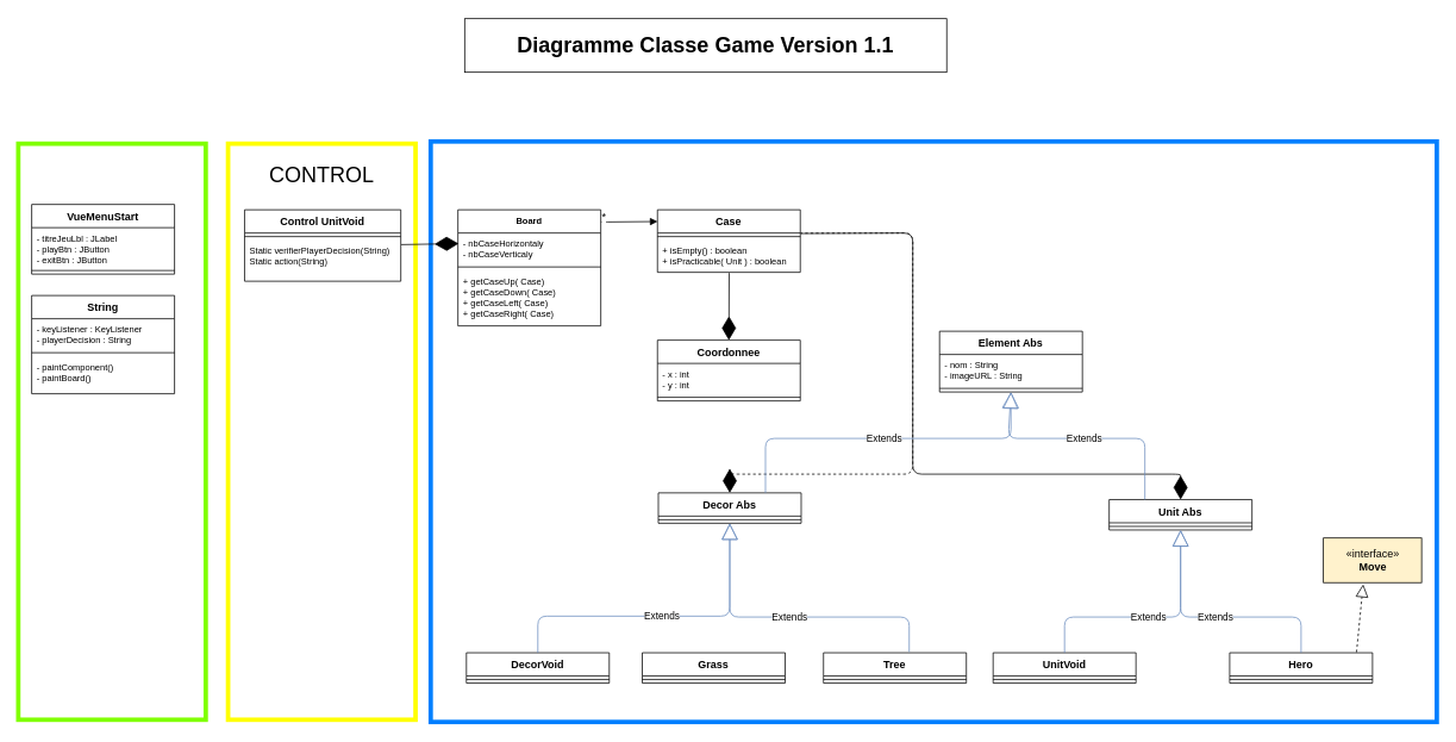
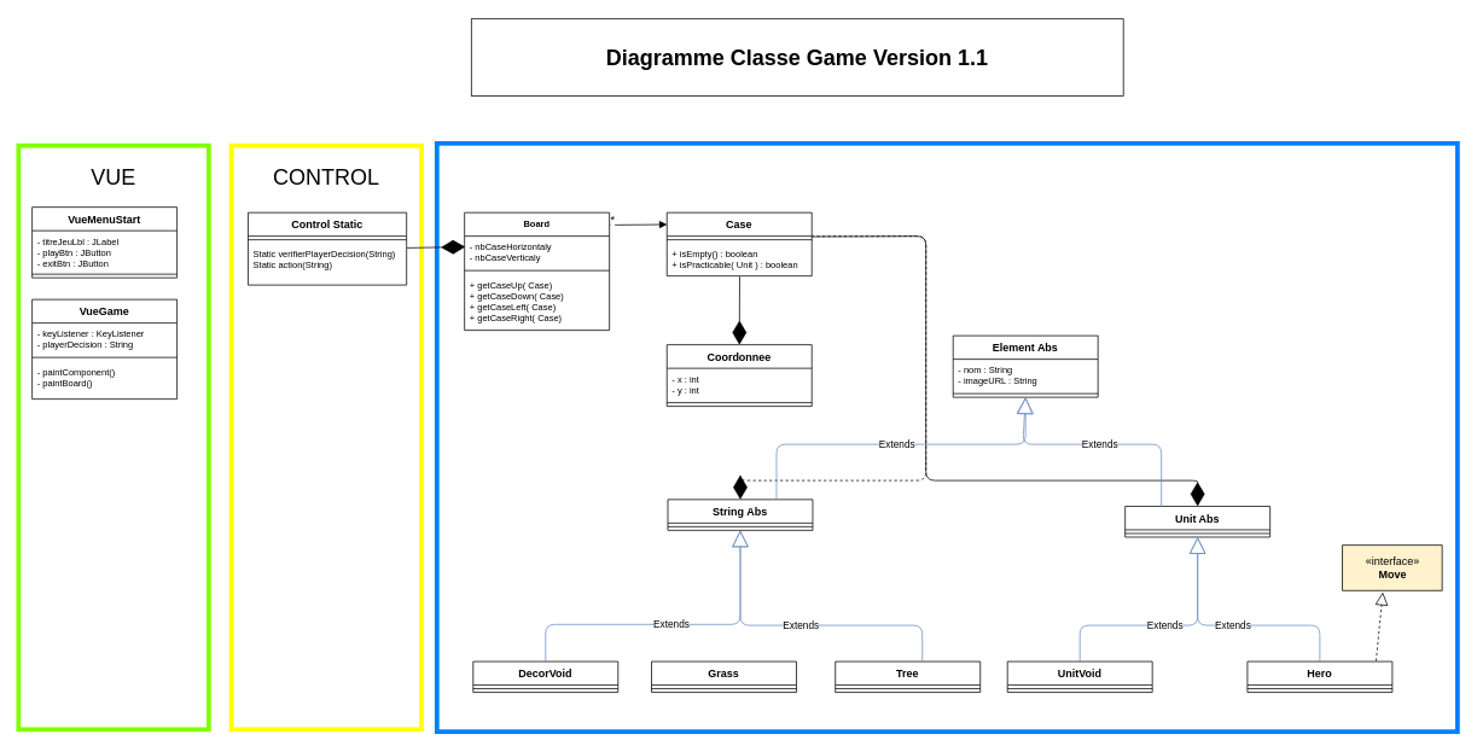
  <mxCell id="0" />
  <mxCell id="1" parent="0" />
  <mxCell id="2" value="" style="rounded=0;whiteSpace=wrap;html=1;strokeColor=#007FFF;strokeWidth=5;" parent="1" vertex="1"><mxGeometry x="482" y="157.5" width="1127" height="650" as="geometry" /></mxCell>
  <mxCell id="3" value="" style="rounded=0;whiteSpace=wrap;html=1;strokeColor=#FFFF00;strokeWidth=5;" parent="1" vertex="1"><mxGeometry x="255" y="160" width="210" height="645" as="geometry" /></mxCell>
  <mxCell id="4" value="" style="rounded=0;whiteSpace=wrap;html=1;strokeColor=#80FF00;strokeWidth=5;" parent="1" vertex="1"><mxGeometry x="20" y="160" width="210" height="645" as="geometry" /></mxCell>
- <mxCell id="5" value="&lt;font style=&quot;font-size: 24px&quot;&gt;&lt;b&gt;Diagramme Classe Game Version 1.1&lt;/b&gt;&lt;/font&gt;" style="rounded=0;whiteSpace=wrap;html=1;" parent="1" vertex="1"><mxGeometry x="520" y="20" width="540" height="60" as="geometry" /></mxCell>
- <mxCell id="6" value="Decor Abs" style="swimlane;fontStyle=1;align=center;verticalAlign=top;childLayout=stackLayout;horizontal=1;startSize=26;horizontalStack=0;resizeParent=1;resizeParentMax=0;resizeLast=0;collapsible=1;marginBottom=0;" parent="1" vertex="1"><mxGeometry x="737" y="551" width="160" height="34" as="geometry" /></mxCell>
+ <mxCell id="5" value="&lt;font style=&quot;font-size: 24px&quot;&gt;&lt;b&gt;Diagramme Classe Game Version 1.1&lt;/b&gt;&lt;/font&gt;" style="rounded=0;whiteSpace=wrap;html=1;" parent="1" vertex="1"><mxGeometry x="520" y="20" width="720" height="85" as="geometry" /></mxCell>
+ <mxCell id="6" value="String Abs" style="swimlane;fontStyle=1;align=center;verticalAlign=top;childLayout=stackLayout;horizontal=1;startSize=26;horizontalStack=0;resizeParent=1;resizeParentMax=0;resizeLast=0;collapsible=1;marginBottom=0;" parent="1" vertex="1"><mxGeometry x="737" y="551" width="160" height="34" as="geometry" /></mxCell>
  <mxCell id="7" value="" style="line;strokeWidth=1;fillColor=none;align=left;verticalAlign=middle;spacingTop=-1;spacingLeft=3;spacingRight=3;rotatable=0;labelPosition=right;points=[];portConstraint=eastwest;" parent="6" vertex="1"><mxGeometry y="26" width="160" height="8" as="geometry" /></mxCell>
  <mxCell id="8" value="Unit Abs" style="swimlane;fontStyle=1;align=center;verticalAlign=top;childLayout=stackLayout;horizontal=1;startSize=26;horizontalStack=0;resizeParent=1;resizeParentMax=0;resizeLast=0;collapsible=1;marginBottom=0;" parent="1" vertex="1"><mxGeometry x="1242" y="558.5" width="160" height="34" as="geometry" /></mxCell>
  <mxCell id="9" value="" style="line;strokeWidth=1;fillColor=none;align=left;verticalAlign=middle;spacingTop=-1;spacingLeft=3;spacingRight=3;rotatable=0;labelPosition=right;points=[];portConstraint=eastwest;" parent="8" vertex="1"><mxGeometry y="26" width="160" height="8" as="geometry" /></mxCell>
- <mxCell id="10" value="Control UnitVoid" style="swimlane;fontStyle=1;align=center;verticalAlign=top;childLayout=stackLayout;horizontal=1;startSize=26;horizontalStack=0;resizeParent=1;resizeParentMax=0;resizeLast=0;collapsible=1;marginBottom=0;" parent="1" vertex="1"><mxGeometry x="273.5" y="234" width="175" height="80" as="geometry" /></mxCell>
+ <mxCell id="10" value="Control Static" style="swimlane;fontStyle=1;align=center;verticalAlign=top;childLayout=stackLayout;horizontal=1;startSize=26;horizontalStack=0;resizeParent=1;resizeParentMax=0;resizeLast=0;collapsible=1;marginBottom=0;" parent="1" vertex="1"><mxGeometry x="273.5" y="234" width="175" height="80" as="geometry" /></mxCell>
  <mxCell id="11" value="" style="line;strokeWidth=1;fillColor=none;align=left;verticalAlign=middle;spacingTop=-1;spacingLeft=3;spacingRight=3;rotatable=0;labelPosition=right;points=[];portConstraint=eastwest;" parent="10" vertex="1"><mxGeometry y="26" width="175" height="8" as="geometry" /></mxCell>
  <mxCell id="12" value="Static verifierPlayerDecision(String)&#10;Static action(String)" style="text;strokeColor=none;fillColor=none;align=left;verticalAlign=top;spacingLeft=4;spacingRight=4;overflow=hidden;rotatable=0;points=[[0,0.5],[1,0.5]];portConstraint=eastwest;fontSize=10;" parent="10" vertex="1"><mxGeometry y="34" width="175" height="46" as="geometry" /></mxCell>
- <mxCell id="13" value="String" style="swimlane;fontStyle=1;align=center;verticalAlign=top;childLayout=stackLayout;horizontal=1;startSize=26;horizontalStack=0;resizeParent=1;resizeParentMax=0;resizeLast=0;collapsible=1;marginBottom=0;fontSize=12;" parent="1" vertex="1"><mxGeometry x="35" y="330" width="160" height="110" as="geometry" /></mxCell>
+ <mxCell id="13" value="VueGame" style="swimlane;fontStyle=1;align=center;verticalAlign=top;childLayout=stackLayout;horizontal=1;startSize=26;horizontalStack=0;resizeParent=1;resizeParentMax=0;resizeLast=0;collapsible=1;marginBottom=0;fontSize=12;" parent="1" vertex="1"><mxGeometry x="35" y="330" width="160" height="110" as="geometry" /></mxCell>
  <mxCell id="14" value="- keyListener : KeyListener&#10;- playerDecision : String" style="text;strokeColor=none;fillColor=none;align=left;verticalAlign=top;spacingLeft=4;spacingRight=4;overflow=hidden;rotatable=0;points=[[0,0.5],[1,0.5]];portConstraint=eastwest;fontSize=10;" parent="13" vertex="1"><mxGeometry y="26" width="160" height="34" as="geometry" /></mxCell>
  <mxCell id="15" value="" style="line;strokeWidth=1;fillColor=none;align=left;verticalAlign=middle;spacingTop=-1;spacingLeft=3;spacingRight=3;rotatable=0;labelPosition=right;points=[];portConstraint=eastwest;" parent="13" vertex="1"><mxGeometry y="60" width="160" height="8" as="geometry" /></mxCell>
  <mxCell id="16" value="- paintComponent()&#10;- paintBoard()" style="text;strokeColor=none;fillColor=none;align=left;verticalAlign=top;spacingLeft=4;spacingRight=4;overflow=hidden;rotatable=0;points=[[0,0.5],[1,0.5]];portConstraint=eastwest;fontSize=10;" parent="13" vertex="1"><mxGeometry y="68" width="160" height="42" as="geometry" /></mxCell>
  <mxCell id="17" value="Hero" style="swimlane;fontStyle=1;align=center;verticalAlign=top;childLayout=stackLayout;horizontal=1;startSize=26;horizontalStack=0;resizeParent=1;resizeParentMax=0;resizeLast=0;collapsible=1;marginBottom=0;" parent="1" vertex="1"><mxGeometry x="1377" y="730" width="160" height="34" as="geometry" /></mxCell>
  <mxCell id="18" value="" style="line;strokeWidth=1;fillColor=none;align=left;verticalAlign=middle;spacingTop=-1;spacingLeft=3;spacingRight=3;rotatable=0;labelPosition=right;points=[];portConstraint=eastwest;" parent="17" vertex="1"><mxGeometry y="26" width="160" height="8" as="geometry" /></mxCell>
  <mxCell id="19" value="Extends" style="endArrow=block;endSize=16;endFill=0;html=1;exitX=0.5;exitY=0;exitDx=0;exitDy=0;entryX=0.5;entryY=1;entryDx=0;entryDy=0;fillColor=#dae8fc;strokeColor=#6c8ebf;" parent="1" source="17" target="8" edge="1"><mxGeometry width="160" relative="1" as="geometry"><mxPoint x="0" y="840" as="sourcePoint" /><mxPoint x="1192" y="646" as="targetPoint" /><Array as="points"><mxPoint x="1457" y="690" /><mxPoint x="1322" y="690" /></Array></mxGeometry></mxCell>
  <mxCell id="20" value="«interface»&lt;br&gt;&lt;b&gt;Move&lt;/b&gt;" style="html=1;fillColor=#fff2cc;" parent="1" vertex="1"><mxGeometry x="1482" y="601.5" width="110" height="50" as="geometry" /></mxCell>
  <mxCell id="21" value="" style="endArrow=block;dashed=1;endFill=0;endSize=12;html=1;entryX=0.405;entryY=1.037;entryDx=0;entryDy=0;entryPerimeter=0;exitX=0.888;exitY=-0.018;exitDx=0;exitDy=0;exitPerimeter=0;" parent="1" source="17" target="20" edge="1"><mxGeometry width="160" relative="1" as="geometry"><mxPoint x="0" y="840" as="sourcePoint" /><mxPoint x="160" y="840" as="targetPoint" /></mxGeometry></mxCell>
  <mxCell id="22" value="Coordonnee" style="swimlane;fontStyle=1;align=center;verticalAlign=top;childLayout=stackLayout;horizontal=1;startSize=26;horizontalStack=0;resizeParent=1;resizeParentMax=0;resizeLast=0;collapsible=1;marginBottom=0;" parent="1" vertex="1"><mxGeometry x="736" y="380" width="160" height="68" as="geometry" /></mxCell>
  <mxCell id="23" value="- x : int&#10;- y : int" style="text;strokeColor=none;fillColor=none;align=left;verticalAlign=top;spacingLeft=4;spacingRight=4;overflow=hidden;rotatable=0;points=[[0,0.5],[1,0.5]];portConstraint=eastwest;fontSize=10;" parent="22" vertex="1"><mxGeometry y="26" width="160" height="34" as="geometry" /></mxCell>
  <mxCell id="24" value="" style="line;strokeWidth=1;fillColor=none;align=left;verticalAlign=middle;spacingTop=-1;spacingLeft=3;spacingRight=3;rotatable=0;labelPosition=right;points=[];portConstraint=eastwest;" parent="22" vertex="1"><mxGeometry y="60" width="160" height="8" as="geometry" /></mxCell>
  <mxCell id="25" value="Grass" style="swimlane;fontStyle=1;align=center;verticalAlign=top;childLayout=stackLayout;horizontal=1;startSize=26;horizontalStack=0;resizeParent=1;resizeParentMax=0;resizeLast=0;collapsible=1;marginBottom=0;" parent="1" vertex="1"><mxGeometry x="719" y="730" width="160" height="34" as="geometry" /></mxCell>
  <mxCell id="26" value="" style="line;strokeWidth=1;fillColor=none;align=left;verticalAlign=middle;spacingTop=-1;spacingLeft=3;spacingRight=3;rotatable=0;labelPosition=right;points=[];portConstraint=eastwest;" parent="25" vertex="1"><mxGeometry y="26" width="160" height="8" as="geometry" /></mxCell>
  <mxCell id="27" value="Tree" style="swimlane;fontStyle=1;align=center;verticalAlign=top;childLayout=stackLayout;horizontal=1;startSize=26;horizontalStack=0;resizeParent=1;resizeParentMax=0;resizeLast=0;collapsible=1;marginBottom=0;" parent="1" vertex="1"><mxGeometry x="922" y="730" width="160" height="34" as="geometry" /></mxCell>
  <mxCell id="28" value="" style="line;strokeWidth=1;fillColor=none;align=left;verticalAlign=middle;spacingTop=-1;spacingLeft=3;spacingRight=3;rotatable=0;labelPosition=right;points=[];portConstraint=eastwest;" parent="27" vertex="1"><mxGeometry y="26" width="160" height="8" as="geometry" /></mxCell>
  <mxCell id="29" value="Extends" style="endArrow=block;endSize=16;endFill=0;html=1;exitX=0.6;exitY=-0.025;exitDx=0;exitDy=0;exitPerimeter=0;entryX=0.5;entryY=1;entryDx=0;entryDy=0;fillColor=#dae8fc;strokeColor=#6c8ebf;" parent="1" source="27" target="6" edge="1"><mxGeometry width="160" relative="1" as="geometry"><mxPoint x="22" y="840" as="sourcePoint" /><mxPoint x="906.8" y="654.13" as="targetPoint" /><Array as="points"><mxPoint x="1018" y="690" /><mxPoint x="817" y="690" /></Array></mxGeometry></mxCell>
  <mxCell id="30" value="DecorVoid" style="swimlane;fontStyle=1;align=center;verticalAlign=top;childLayout=stackLayout;horizontal=1;startSize=26;horizontalStack=0;resizeParent=1;resizeParentMax=0;resizeLast=0;collapsible=1;marginBottom=0;" parent="1" vertex="1"><mxGeometry x="522" y="730" width="160" height="34" as="geometry" /></mxCell>
  <mxCell id="31" value="" style="line;strokeWidth=1;fillColor=none;align=left;verticalAlign=middle;spacingTop=-1;spacingLeft=3;spacingRight=3;rotatable=0;labelPosition=right;points=[];portConstraint=eastwest;" parent="30" vertex="1"><mxGeometry y="26" width="160" height="8" as="geometry" /></mxCell>
  <mxCell id="32" value="Extends" style="endArrow=block;endSize=16;endFill=0;html=1;entryX=0.5;entryY=1;entryDx=0;entryDy=0;exitX=0.5;exitY=0;exitDx=0;exitDy=0;fillColor=#dae8fc;strokeColor=#6c8ebf;" parent="1" source="30" target="6" edge="1"><mxGeometry width="160" relative="1" as="geometry"><mxPoint x="799" y="728.5" as="sourcePoint" /><mxPoint x="906.8" y="647.49" as="targetPoint" /><Array as="points"><mxPoint x="602" y="689" /><mxPoint x="817" y="689" /></Array></mxGeometry></mxCell>
  <mxCell id="33" value="" style="endArrow=diamondThin;endFill=1;endSize=24;html=1;entryX=0.5;entryY=0;entryDx=0;entryDy=0;exitX=1.005;exitY=0.379;exitDx=0;exitDy=0;exitPerimeter=0;" parent="1" source="52" target="8" edge="1"><mxGeometry width="160" relative="1" as="geometry"><mxPoint x="922" y="268" as="sourcePoint" /><mxPoint x="1112" y="490" as="targetPoint" /><Array as="points"><mxPoint x="1022" y="260" /><mxPoint x="1022" y="490" /><mxPoint x="1022" y="530" /><mxPoint x="1322" y="530" /></Array></mxGeometry></mxCell>
  <mxCell id="34" value="" style="endArrow=diamondThin;endFill=1;endSize=24;html=1;entryX=0.5;entryY=0;entryDx=0;entryDy=0;exitX=0.997;exitY=0.374;exitDx=0;exitDy=0;exitPerimeter=0;dashed=1;" parent="1" source="52" target="6" edge="1"><mxGeometry width="160" relative="1" as="geometry"><mxPoint x="774.64" y="490.15" as="sourcePoint" /><mxPoint x="182" y="840" as="targetPoint" /><Array as="points"><mxPoint x="1022" y="260" /><mxPoint x="1022" y="490" /><mxPoint x="1022" y="530" /><mxPoint x="817" y="530" /></Array></mxGeometry></mxCell>
  <mxCell id="35" value="" style="endArrow=block;endFill=1;html=1;edgeStyle=orthogonalEdgeStyle;align=left;verticalAlign=top;entryX=0.001;entryY=0.188;entryDx=0;entryDy=0;entryPerimeter=0;exitX=0.999;exitY=0.105;exitDx=0;exitDy=0;exitPerimeter=0;" parent="1" source="55" target="52" edge="1"><mxGeometry x="-1" relative="1" as="geometry"><mxPoint x="682" y="247" as="sourcePoint" /><mxPoint x="722" y="247" as="targetPoint" /><Array as="points"><mxPoint x="675" y="248" /></Array></mxGeometry></mxCell>
  <mxCell id="36" value="&lt;font style=&quot;font-size: 12px&quot;&gt;*&lt;/font&gt;" style="resizable=0;html=1;align=left;verticalAlign=bottom;labelBackgroundColor=#ffffff;fontSize=10;" parent="35" connectable="0" vertex="1"><mxGeometry x="-1" relative="1" as="geometry"><mxPoint x="-0.5" y="2.5" as="offset" /></mxGeometry></mxCell>
  <mxCell id="37" value="" style="endArrow=diamondThin;endFill=1;endSize=24;html=1;entryX=0.005;entryY=0.349;entryDx=0;entryDy=0;entryPerimeter=0;" parent="1" target="56" edge="1"><mxGeometry width="160" relative="1" as="geometry"><mxPoint x="449" y="273" as="sourcePoint" /><mxPoint x="502" y="273" as="targetPoint" /></mxGeometry></mxCell>
+ <mxCell id="38" value="&lt;font style=&quot;font-size: 24px&quot;&gt;VUE&lt;/font&gt;" style="text;html=1;strokeColor=none;fillColor=none;align=center;verticalAlign=middle;whiteSpace=wrap;rounded=0;" parent="1" vertex="1"><mxGeometry x="45" y="170" width="160" height="50" as="geometry" /></mxCell>
  <mxCell id="39" value="&lt;font style=&quot;font-size: 24px&quot;&gt;CONTROL&lt;/font&gt;" style="text;html=1;strokeColor=none;fillColor=none;align=center;verticalAlign=middle;whiteSpace=wrap;rounded=0;" parent="1" vertex="1"><mxGeometry x="280" y="170" width="160" height="50" as="geometry" /></mxCell>
  <mxCell id="40" value="" style="endArrow=diamondThin;endFill=1;endSize=24;html=1;entryX=0.5;entryY=0;entryDx=0;entryDy=0;exitX=0.502;exitY=1.02;exitDx=0;exitDy=0;exitPerimeter=0;" parent="1" source="54" target="22" edge="1"><mxGeometry width="160" relative="1" as="geometry"><mxPoint x="816" y="330" as="sourcePoint" /><mxPoint x="455" y="850" as="targetPoint" /></mxGeometry></mxCell>
  <mxCell id="41" value="VueMenuStart" style="swimlane;fontStyle=1;align=center;verticalAlign=top;childLayout=stackLayout;horizontal=1;startSize=26;horizontalStack=0;resizeParent=1;resizeParentMax=0;resizeLast=0;collapsible=1;marginBottom=0;" parent="1" vertex="1"><mxGeometry x="35" y="228" width="160" height="78" as="geometry" /></mxCell>
  <mxCell id="42" value="- titreJeuLbl : JLabel&#10;- playBtn : JButton&#10;- exitBtn : JButton" style="text;strokeColor=none;fillColor=none;align=left;verticalAlign=top;spacingLeft=4;spacingRight=4;overflow=hidden;rotatable=0;points=[[0,0.5],[1,0.5]];portConstraint=eastwest;fontSize=10;" parent="41" vertex="1"><mxGeometry y="26" width="160" height="44" as="geometry" /></mxCell>
  <mxCell id="43" value="" style="line;strokeWidth=1;fillColor=none;align=left;verticalAlign=middle;spacingTop=-1;spacingLeft=3;spacingRight=3;rotatable=0;labelPosition=right;points=[];portConstraint=eastwest;" parent="41" vertex="1"><mxGeometry y="70" width="160" height="8" as="geometry" /></mxCell>
  <mxCell id="44" value="UnitVoid" style="swimlane;fontStyle=1;align=center;verticalAlign=top;childLayout=stackLayout;horizontal=1;startSize=26;horizontalStack=0;resizeParent=1;resizeParentMax=0;resizeLast=0;collapsible=1;marginBottom=0;" parent="1" vertex="1"><mxGeometry x="1112" y="730" width="160" height="34" as="geometry" /></mxCell>
  <mxCell id="45" value="" style="line;strokeWidth=1;fillColor=none;align=left;verticalAlign=middle;spacingTop=-1;spacingLeft=3;spacingRight=3;rotatable=0;labelPosition=right;points=[];portConstraint=eastwest;" parent="44" vertex="1"><mxGeometry y="26" width="160" height="8" as="geometry" /></mxCell>
  <mxCell id="46" value="Extends" style="endArrow=block;endSize=16;endFill=0;html=1;entryX=0.5;entryY=1;entryDx=0;entryDy=0;exitX=0.5;exitY=0;exitDx=0;exitDy=0;fillColor=#dae8fc;strokeColor=#6c8ebf;" parent="1" source="44" target="8" edge="1"><mxGeometry width="160" relative="1" as="geometry"><mxPoint x="22" y="830" as="sourcePoint" /><mxPoint x="182" y="830" as="targetPoint" /><Array as="points"><mxPoint x="1192" y="690" /><mxPoint x="1322" y="690" /></Array></mxGeometry></mxCell>
  <mxCell id="47" value="Element Abs" style="swimlane;fontStyle=1;align=center;verticalAlign=top;childLayout=stackLayout;horizontal=1;startSize=26;horizontalStack=0;resizeParent=1;resizeParentMax=0;resizeLast=0;collapsible=1;marginBottom=0;" parent="1" vertex="1"><mxGeometry x="1052" y="370" width="160" height="68" as="geometry" /></mxCell>
  <mxCell id="48" value="- nom : String&#10;- imageURL : String " style="text;strokeColor=none;fillColor=none;align=left;verticalAlign=top;spacingLeft=4;spacingRight=4;overflow=hidden;rotatable=0;points=[[0,0.5],[1,0.5]];portConstraint=eastwest;fontSize=10;" parent="47" vertex="1"><mxGeometry y="26" width="160" height="34" as="geometry" /></mxCell>
  <mxCell id="49" value="" style="line;strokeWidth=1;fillColor=none;align=left;verticalAlign=middle;spacingTop=-1;spacingLeft=3;spacingRight=3;rotatable=0;labelPosition=right;points=[];portConstraint=eastwest;" parent="47" vertex="1"><mxGeometry y="60" width="160" height="8" as="geometry" /></mxCell>
  <mxCell id="50" value="Extends" style="endArrow=block;endSize=16;endFill=0;html=1;entryX=0.5;entryY=1;entryDx=0;entryDy=0;exitX=0.25;exitY=0;exitDx=0;exitDy=0;fillColor=#dae8fc;strokeColor=#6c8ebf;" parent="1" source="8" target="47" edge="1"><mxGeometry width="160" relative="1" as="geometry"><mxPoint x="22" y="830" as="sourcePoint" /><mxPoint x="182" y="830" as="targetPoint" /><Array as="points"><mxPoint x="1282" y="490" /><mxPoint x="1129" y="490" /></Array></mxGeometry></mxCell>
  <mxCell id="51" value="Extends" style="endArrow=block;endSize=16;endFill=0;html=1;exitX=0.75;exitY=0;exitDx=0;exitDy=0;fillColor=#dae8fc;strokeColor=#6c8ebf;" parent="1" source="6" target="49" edge="1"><mxGeometry width="160" relative="1" as="geometry"><mxPoint x="22" y="830" as="sourcePoint" /><mxPoint x="782" y="870" as="targetPoint" /><Array as="points"><mxPoint x="857" y="490" /><mxPoint x="1132" y="490" /></Array></mxGeometry></mxCell>
  <mxCell id="52" value="Case" style="swimlane;fontStyle=1;align=center;verticalAlign=top;childLayout=stackLayout;horizontal=1;startSize=26;horizontalStack=0;resizeParent=1;resizeParentMax=0;resizeLast=0;collapsible=1;marginBottom=0;" parent="1" vertex="1"><mxGeometry x="736" y="234" width="160" height="70" as="geometry" /></mxCell>
  <mxCell id="53" value="" style="line;strokeWidth=1;fillColor=none;align=left;verticalAlign=middle;spacingTop=-1;spacingLeft=3;spacingRight=3;rotatable=0;labelPosition=right;points=[];portConstraint=eastwest;" parent="52" vertex="1"><mxGeometry y="26" width="160" height="8" as="geometry" /></mxCell>
  <mxCell id="54" value="+ isEmpty() : boolean&#10;+ isPracticable( Unit ) : boolean" style="text;strokeColor=none;fillColor=none;align=left;verticalAlign=top;spacingLeft=4;spacingRight=4;overflow=hidden;rotatable=0;points=[[0,0.5],[1,0.5]];portConstraint=eastwest;fontSize=10;" parent="52" vertex="1"><mxGeometry y="34" width="160" height="36" as="geometry" /></mxCell>
  <mxCell id="55" value="Board" style="swimlane;fontStyle=1;align=center;verticalAlign=top;childLayout=stackLayout;horizontal=1;startSize=26;horizontalStack=0;resizeParent=1;resizeParentMax=0;resizeLast=0;collapsible=1;marginBottom=0;fontSize=10;" parent="1" vertex="1"><mxGeometry x="512.5" y="234" width="160" height="130" as="geometry" /></mxCell>
  <mxCell id="56" value="- nbCaseHorizontaly&#10;- nbCaseVerticaly" style="text;strokeColor=none;fillColor=none;align=left;verticalAlign=top;spacingLeft=4;spacingRight=4;overflow=hidden;rotatable=0;points=[[0,0.5],[1,0.5]];portConstraint=eastwest;fontSize=10;" parent="55" vertex="1"><mxGeometry y="26" width="160" height="34" as="geometry" /></mxCell>
  <mxCell id="57" value="" style="line;strokeWidth=1;fillColor=none;align=left;verticalAlign=middle;spacingTop=-1;spacingLeft=3;spacingRight=3;rotatable=0;labelPosition=right;points=[];portConstraint=eastwest;" parent="55" vertex="1"><mxGeometry y="60" width="160" height="8" as="geometry" /></mxCell>
  <mxCell id="58" value="+ getCaseUp( Case)&#10;+ getCaseDown( Case)&#10;+ getCaseLeft( Case)&#10;+ getCaseRight( Case)" style="text;strokeColor=none;fillColor=none;align=left;verticalAlign=top;spacingLeft=4;spacingRight=4;overflow=hidden;rotatable=0;points=[[0,0.5],[1,0.5]];portConstraint=eastwest;fontSize=10;" parent="55" vertex="1"><mxGeometry y="68" width="160" height="62" as="geometry" /></mxCell>
